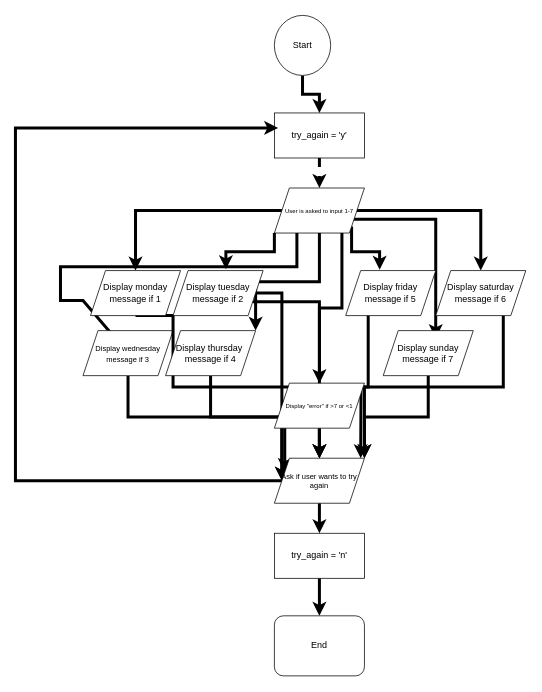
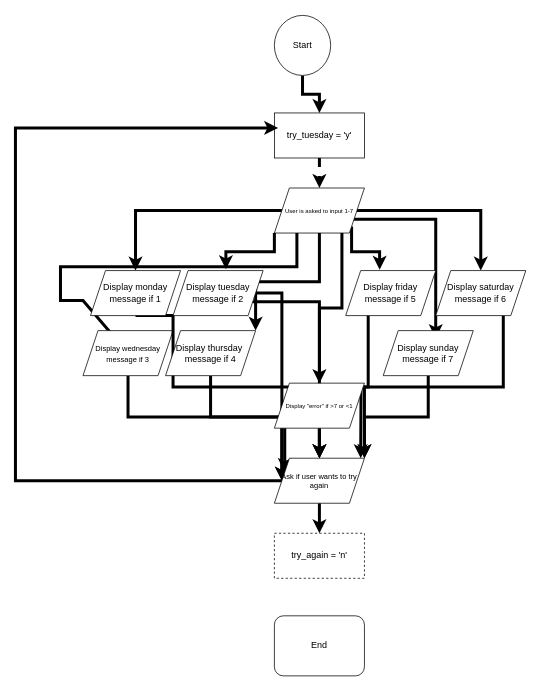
  <mxCell id="0" />
  <mxCell id="1" parent="0" />
  <mxCell id="2" style="edgeStyle=orthogonalEdgeStyle;rounded=0;orthogonalLoop=1;jettySize=auto;html=1;exitX=0.5;exitY=1;exitDx=0;exitDy=0;fontSize=8;strokeWidth=4;" edge="1" parent="1" source="3" target="5"><mxGeometry relative="1" as="geometry" /></mxCell>
  <mxCell id="3" value="Start" style="ellipse;whiteSpace=wrap;html=1;" vertex="1" parent="1"><mxGeometry x="365" y="20" width="75" height="80" as="geometry" /></mxCell>
  <mxCell id="4" style="edgeStyle=orthogonalEdgeStyle;rounded=0;orthogonalLoop=1;jettySize=auto;html=1;exitX=0.5;exitY=1;exitDx=0;exitDy=0;entryX=0.5;entryY=0;entryDx=0;entryDy=0;fontSize=8;strokeWidth=4;dashed=1;" edge="1" parent="1" source="5" target="14"><mxGeometry relative="1" as="geometry" /></mxCell>
- <mxCell id="5" value="try_again = 'y'" style="rounded=0;whiteSpace=wrap;html=1;" vertex="1" parent="1"><mxGeometry x="365" y="150" width="120" height="60" as="geometry" /></mxCell>
+ <mxCell id="5" value="try_tuesday = 'y'" style="rounded=0;whiteSpace=wrap;html=1;" vertex="1" parent="1"><mxGeometry x="365" y="150" width="120" height="60" as="geometry" /></mxCell>
  <mxCell id="6" style="edgeStyle=orthogonalEdgeStyle;rounded=0;orthogonalLoop=1;jettySize=auto;html=1;exitX=0;exitY=1;exitDx=0;exitDy=0;entryX=0.587;entryY=-0.03;entryDx=0;entryDy=0;entryPerimeter=0;fontSize=8;strokeWidth=4;" edge="1" parent="1" source="14" target="21"><mxGeometry relative="1" as="geometry" /></mxCell>
  <mxCell id="7" style="edgeStyle=orthogonalEdgeStyle;rounded=0;orthogonalLoop=1;jettySize=auto;html=1;exitX=0;exitY=0.5;exitDx=0;exitDy=0;entryX=0.5;entryY=0;entryDx=0;entryDy=0;fontSize=8;strokeWidth=4;" edge="1" parent="1" source="14" target="18"><mxGeometry relative="1" as="geometry" /></mxCell>
  <mxCell id="8" style="edgeStyle=orthogonalEdgeStyle;rounded=0;orthogonalLoop=1;jettySize=auto;html=1;exitX=0.25;exitY=1;exitDx=0;exitDy=0;fontSize=8;strokeWidth=4;" edge="1" parent="1" source="14" target="16"><mxGeometry relative="1" as="geometry"><mxPoint x="100" y="450" as="targetPoint" /><Array as="points"><mxPoint x="395" y="355" /><mxPoint x="80" y="355" /><mxPoint x="80" y="400" /><mxPoint x="110" y="400" /></Array></mxGeometry></mxCell>
  <mxCell id="9" style="edgeStyle=orthogonalEdgeStyle;rounded=0;orthogonalLoop=1;jettySize=auto;html=1;exitX=0.5;exitY=1;exitDx=0;exitDy=0;fontSize=8;entryX=1;entryY=0;entryDx=0;entryDy=0;strokeWidth=4;" edge="1" parent="1" source="14" target="23"><mxGeometry relative="1" as="geometry"><mxPoint x="360" y="440" as="targetPoint" /></mxGeometry></mxCell>
  <mxCell id="10" style="edgeStyle=orthogonalEdgeStyle;rounded=0;orthogonalLoop=1;jettySize=auto;html=1;exitX=1;exitY=1;exitDx=0;exitDy=0;entryX=0.377;entryY=-0.017;entryDx=0;entryDy=0;entryPerimeter=0;fontSize=8;strokeWidth=4;" edge="1" parent="1" source="14" target="25"><mxGeometry relative="1" as="geometry" /></mxCell>
  <mxCell id="11" style="edgeStyle=orthogonalEdgeStyle;rounded=0;orthogonalLoop=1;jettySize=auto;html=1;exitX=1;exitY=0.5;exitDx=0;exitDy=0;fontSize=8;strokeWidth=4;" edge="1" parent="1" source="14" target="27"><mxGeometry relative="1" as="geometry" /></mxCell>
  <mxCell id="12" style="edgeStyle=orthogonalEdgeStyle;rounded=0;orthogonalLoop=1;jettySize=auto;html=1;exitX=1;exitY=0.75;exitDx=0;exitDy=0;entryX=0.583;entryY=0.167;entryDx=0;entryDy=0;entryPerimeter=0;fontSize=8;strokeWidth=4;" edge="1" parent="1" source="14" target="29"><mxGeometry relative="1" as="geometry" /></mxCell>
  <mxCell id="13" style="edgeStyle=orthogonalEdgeStyle;rounded=0;orthogonalLoop=1;jettySize=auto;html=1;exitX=0.75;exitY=1;exitDx=0;exitDy=0;fontSize=8;strokeWidth=4;" edge="1" parent="1" source="14" target="31"><mxGeometry relative="1" as="geometry" /></mxCell>
  <mxCell id="14" value="&lt;font style=&quot;font-size: 8px;&quot;&gt;User is asked to input 1-7&lt;/font&gt;" style="shape=parallelogram;perimeter=parallelogramPerimeter;whiteSpace=wrap;html=1;fixedSize=1;" vertex="1" parent="1"><mxGeometry x="365" y="250" width="120" height="60" as="geometry" /></mxCell>
  <mxCell id="15" style="edgeStyle=orthogonalEdgeStyle;rounded=0;orthogonalLoop=1;jettySize=auto;html=1;fontSize=10;strokeWidth=4;entryX=0;entryY=0.25;entryDx=0;entryDy=0;exitX=0.5;exitY=1;exitDx=0;exitDy=0;" edge="1" parent="1" source="16" target="34"><mxGeometry relative="1" as="geometry"><mxPoint x="355" y="620" as="targetPoint" /><mxPoint x="180" y="510" as="sourcePoint" /></mxGeometry></mxCell>
  <mxCell id="16" value="&lt;font style=&quot;font-size: 10px;&quot;&gt;Display wednesday message if 3&lt;/font&gt;" style="shape=parallelogram;perimeter=parallelogramPerimeter;whiteSpace=wrap;html=1;fixedSize=1;" vertex="1" parent="1"><mxGeometry x="110" y="440" width="120" height="60" as="geometry" /></mxCell>
  <mxCell id="17" style="edgeStyle=orthogonalEdgeStyle;rounded=0;orthogonalLoop=1;jettySize=auto;html=1;exitX=0.5;exitY=1;exitDx=0;exitDy=0;fontSize=10;strokeWidth=4;" edge="1" parent="1" source="18" target="34"><mxGeometry relative="1" as="geometry"><Array as="points"><mxPoint x="230" y="420" /><mxPoint x="230" y="515" /><mxPoint x="425" y="515" /></Array></mxGeometry></mxCell>
  <mxCell id="18" value="Display monday message if 1" style="shape=parallelogram;perimeter=parallelogramPerimeter;whiteSpace=wrap;html=1;fixedSize=1;" vertex="1" parent="1"><mxGeometry x="120" y="360" width="120" height="60" as="geometry" /></mxCell>
  <mxCell id="19" style="edgeStyle=orthogonalEdgeStyle;rounded=0;orthogonalLoop=1;jettySize=auto;html=1;exitX=1;exitY=0.5;exitDx=0;exitDy=0;fontSize=10;strokeWidth=4;entryX=0;entryY=0.5;entryDx=0;entryDy=0;" edge="1" parent="1" source="21" target="34"><mxGeometry relative="1" as="geometry"><mxPoint x="350" y="640" as="targetPoint" /></mxGeometry></mxCell>
  <mxCell id="20" style="edgeStyle=orthogonalEdgeStyle;rounded=0;orthogonalLoop=1;jettySize=auto;html=1;exitX=1;exitY=0.75;exitDx=0;exitDy=0;fontSize=10;strokeWidth=4;" edge="1" parent="1" source="21" target="34"><mxGeometry relative="1" as="geometry" /></mxCell>
  <mxCell id="21" value="Display tuesday message if 2" style="shape=parallelogram;perimeter=parallelogramPerimeter;whiteSpace=wrap;html=1;fixedSize=1;" vertex="1" parent="1"><mxGeometry x="230" y="360" width="120" height="60" as="geometry" /></mxCell>
  <mxCell id="22" style="edgeStyle=orthogonalEdgeStyle;rounded=0;orthogonalLoop=1;jettySize=auto;html=1;exitX=0.5;exitY=1;exitDx=0;exitDy=0;fontSize=10;strokeWidth=4;entryX=0;entryY=0.5;entryDx=0;entryDy=0;" edge="1" parent="1" source="23" target="34"><mxGeometry relative="1" as="geometry"><mxPoint x="320" y="660" as="targetPoint" /></mxGeometry></mxCell>
  <mxCell id="23" value="Display thursday&amp;nbsp; message if 4" style="shape=parallelogram;perimeter=parallelogramPerimeter;whiteSpace=wrap;html=1;fixedSize=1;" vertex="1" parent="1"><mxGeometry x="220" y="440" width="120" height="60" as="geometry" /></mxCell>
  <mxCell id="24" style="edgeStyle=orthogonalEdgeStyle;rounded=0;orthogonalLoop=1;jettySize=auto;html=1;exitX=0.25;exitY=1;exitDx=0;exitDy=0;entryX=1;entryY=0;entryDx=0;entryDy=0;fontSize=10;strokeWidth=4;" edge="1" parent="1" source="25" target="34"><mxGeometry relative="1" as="geometry" /></mxCell>
  <mxCell id="25" value="Display friday message if 5" style="shape=parallelogram;perimeter=parallelogramPerimeter;whiteSpace=wrap;html=1;fixedSize=1;" vertex="1" parent="1"><mxGeometry x="460" y="360" width="120" height="60" as="geometry" /></mxCell>
  <mxCell id="26" style="edgeStyle=orthogonalEdgeStyle;rounded=0;orthogonalLoop=1;jettySize=auto;html=1;exitX=0.75;exitY=1;exitDx=0;exitDy=0;fontSize=10;strokeWidth=4;" edge="1" parent="1" source="27"><mxGeometry relative="1" as="geometry"><mxPoint x="480" y="610" as="targetPoint" /></mxGeometry></mxCell>
  <mxCell id="27" value="Display saturday message if 6" style="shape=parallelogram;perimeter=parallelogramPerimeter;whiteSpace=wrap;html=1;fixedSize=1;" vertex="1" parent="1"><mxGeometry x="580" y="360" width="120" height="60" as="geometry" /></mxCell>
  <mxCell id="28" style="edgeStyle=orthogonalEdgeStyle;rounded=0;orthogonalLoop=1;jettySize=auto;html=1;exitX=0.5;exitY=1;exitDx=0;exitDy=0;entryX=1;entryY=0;entryDx=0;entryDy=0;fontSize=10;strokeWidth=4;" edge="1" parent="1" source="29" target="34"><mxGeometry relative="1" as="geometry" /></mxCell>
  <mxCell id="29" value="Display sunday message if 7" style="shape=parallelogram;perimeter=parallelogramPerimeter;whiteSpace=wrap;html=1;fixedSize=1;" vertex="1" parent="1"><mxGeometry x="510" y="440" width="120" height="60" as="geometry" /></mxCell>
  <mxCell id="30" value="" style="edgeStyle=orthogonalEdgeStyle;rounded=0;orthogonalLoop=1;jettySize=auto;html=1;fontSize=10;strokeWidth=4;" edge="1" parent="1" source="31" target="34"><mxGeometry relative="1" as="geometry" /></mxCell>
  <mxCell id="31" value="&lt;font style=&quot;font-size: 8px;&quot;&gt;Display &quot;error&quot; if &amp;gt;7 or &amp;lt;1&lt;/font&gt;" style="shape=parallelogram;perimeter=parallelogramPerimeter;whiteSpace=wrap;html=1;fixedSize=1;" vertex="1" parent="1"><mxGeometry x="365" y="510" width="120" height="60" as="geometry" /></mxCell>
  <mxCell id="32" style="edgeStyle=orthogonalEdgeStyle;rounded=0;orthogonalLoop=1;jettySize=auto;html=1;fontSize=10;strokeWidth=4;" edge="1" parent="1" source="34"><mxGeometry relative="1" as="geometry"><mxPoint x="370" y="170" as="targetPoint" /><Array as="points"><mxPoint x="20" y="640" /><mxPoint x="20" y="170" /></Array></mxGeometry></mxCell>
  <mxCell id="33" value="" style="edgeStyle=orthogonalEdgeStyle;rounded=0;orthogonalLoop=1;jettySize=auto;html=1;fontSize=12;strokeWidth=4;" edge="1" parent="1" source="34" target="36"><mxGeometry relative="1" as="geometry" /></mxCell>
  <mxCell id="34" value="&lt;font style=&quot;font-size: 10px;&quot;&gt;Ask if user wants to try again&lt;/font&gt;" style="shape=parallelogram;perimeter=parallelogramPerimeter;whiteSpace=wrap;html=1;fixedSize=1;fontSize=8;" vertex="1" parent="1"><mxGeometry x="365" y="610" width="120" height="60" as="geometry" /></mxCell>
- <mxCell id="35" value="" style="edgeStyle=orthogonalEdgeStyle;rounded=0;orthogonalLoop=1;jettySize=auto;html=1;fontSize=12;strokeWidth=4;" edge="1" parent="1" source="36" target="37"><mxGeometry relative="1" as="geometry" /></mxCell>
- <mxCell id="36" value="&lt;font style=&quot;font-size: 12px;&quot;&gt;try_again = 'n'&lt;/font&gt;" style="rounded=0;whiteSpace=wrap;html=1;fontSize=10;" vertex="1" parent="1"><mxGeometry x="365" y="710" width="120" height="60" as="geometry" /></mxCell>
+ <mxCell id="36" value="&lt;font style=&quot;font-size: 12px;&quot;&gt;try_again = 'n'&lt;/font&gt;" style="rounded=0;whiteSpace=wrap;html=1;fontSize=10;dashed=1;" vertex="1" parent="1"><mxGeometry x="365" y="710" width="120" height="60" as="geometry" /></mxCell>
  <mxCell id="37" value="End" style="whiteSpace=wrap;html=1;fontSize=12;rounded=1;" vertex="1" parent="1"><mxGeometry x="365" y="820" width="120" height="80" as="geometry" /></mxCell>
